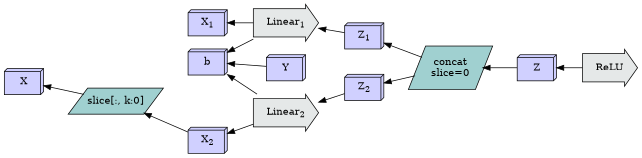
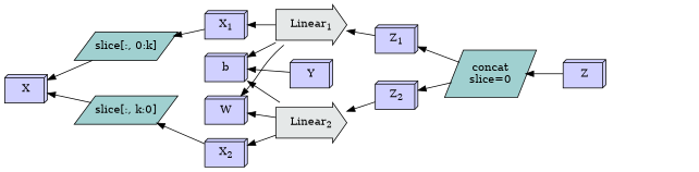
  digraph {
    fontname="DejaVu Serif"
    rankdir=RL
    node [fillcolor="#d0d0ff" fontname="DejaVu Serif" shape=box3d style=filled]
    edge [fontname="DejaVu Serif"]
    n1 [label=<X<sub>1</sub>>]
+   n2 [color=black fillcolor="#a0d0d0" label=<slice[:, 0:k]> margin=0 shape=parallelogram]
    X
    n4 [label=<X<sub>2</sub>>]
    n5 [color=black fillcolor="#a0d0d0" label=<slice[:, k:0]> margin=0 shape=parallelogram]
    n6 [color=black fillcolor="#a0d0d0" label=<          <table border="0" cellspacing="0" cellpadding="0">            <tr><td>concat</td></tr>            <tr><td>slice=0</td></tr>            </table>       > margin=0 shape=parallelogram]
    Z
    n8 [label=<Z<sub>1</sub>>]
    n9 [label=<Z<sub>2</sub>>]
    n10 [fillcolor="#E5E8E8" label=<Linear<sub>1</sub>> margin=0.25 shape=rarrow]
+   W
    b
    n13 [fillcolor="#E5E8E8" label=<Linear<sub>2</sub>> margin=0.25 shape=rarrow]
    Y
-   ReLU [fillcolor="#E5E8E8" margin=0.25 shape=rarrow]
+   n1 -> n2
+   n2 -> X
    n4 -> n5
    n5 -> X
    n6 -> n8
    n6 -> n9
    Z -> n6
    n8 -> n10
    n9 -> n13
    n10 -> n1
+   n10 -> W
    n10 -> b
    n13 -> n4
+   n13 -> W
    n13 -> b
    Y -> b
-   ReLU -> Z
  }
